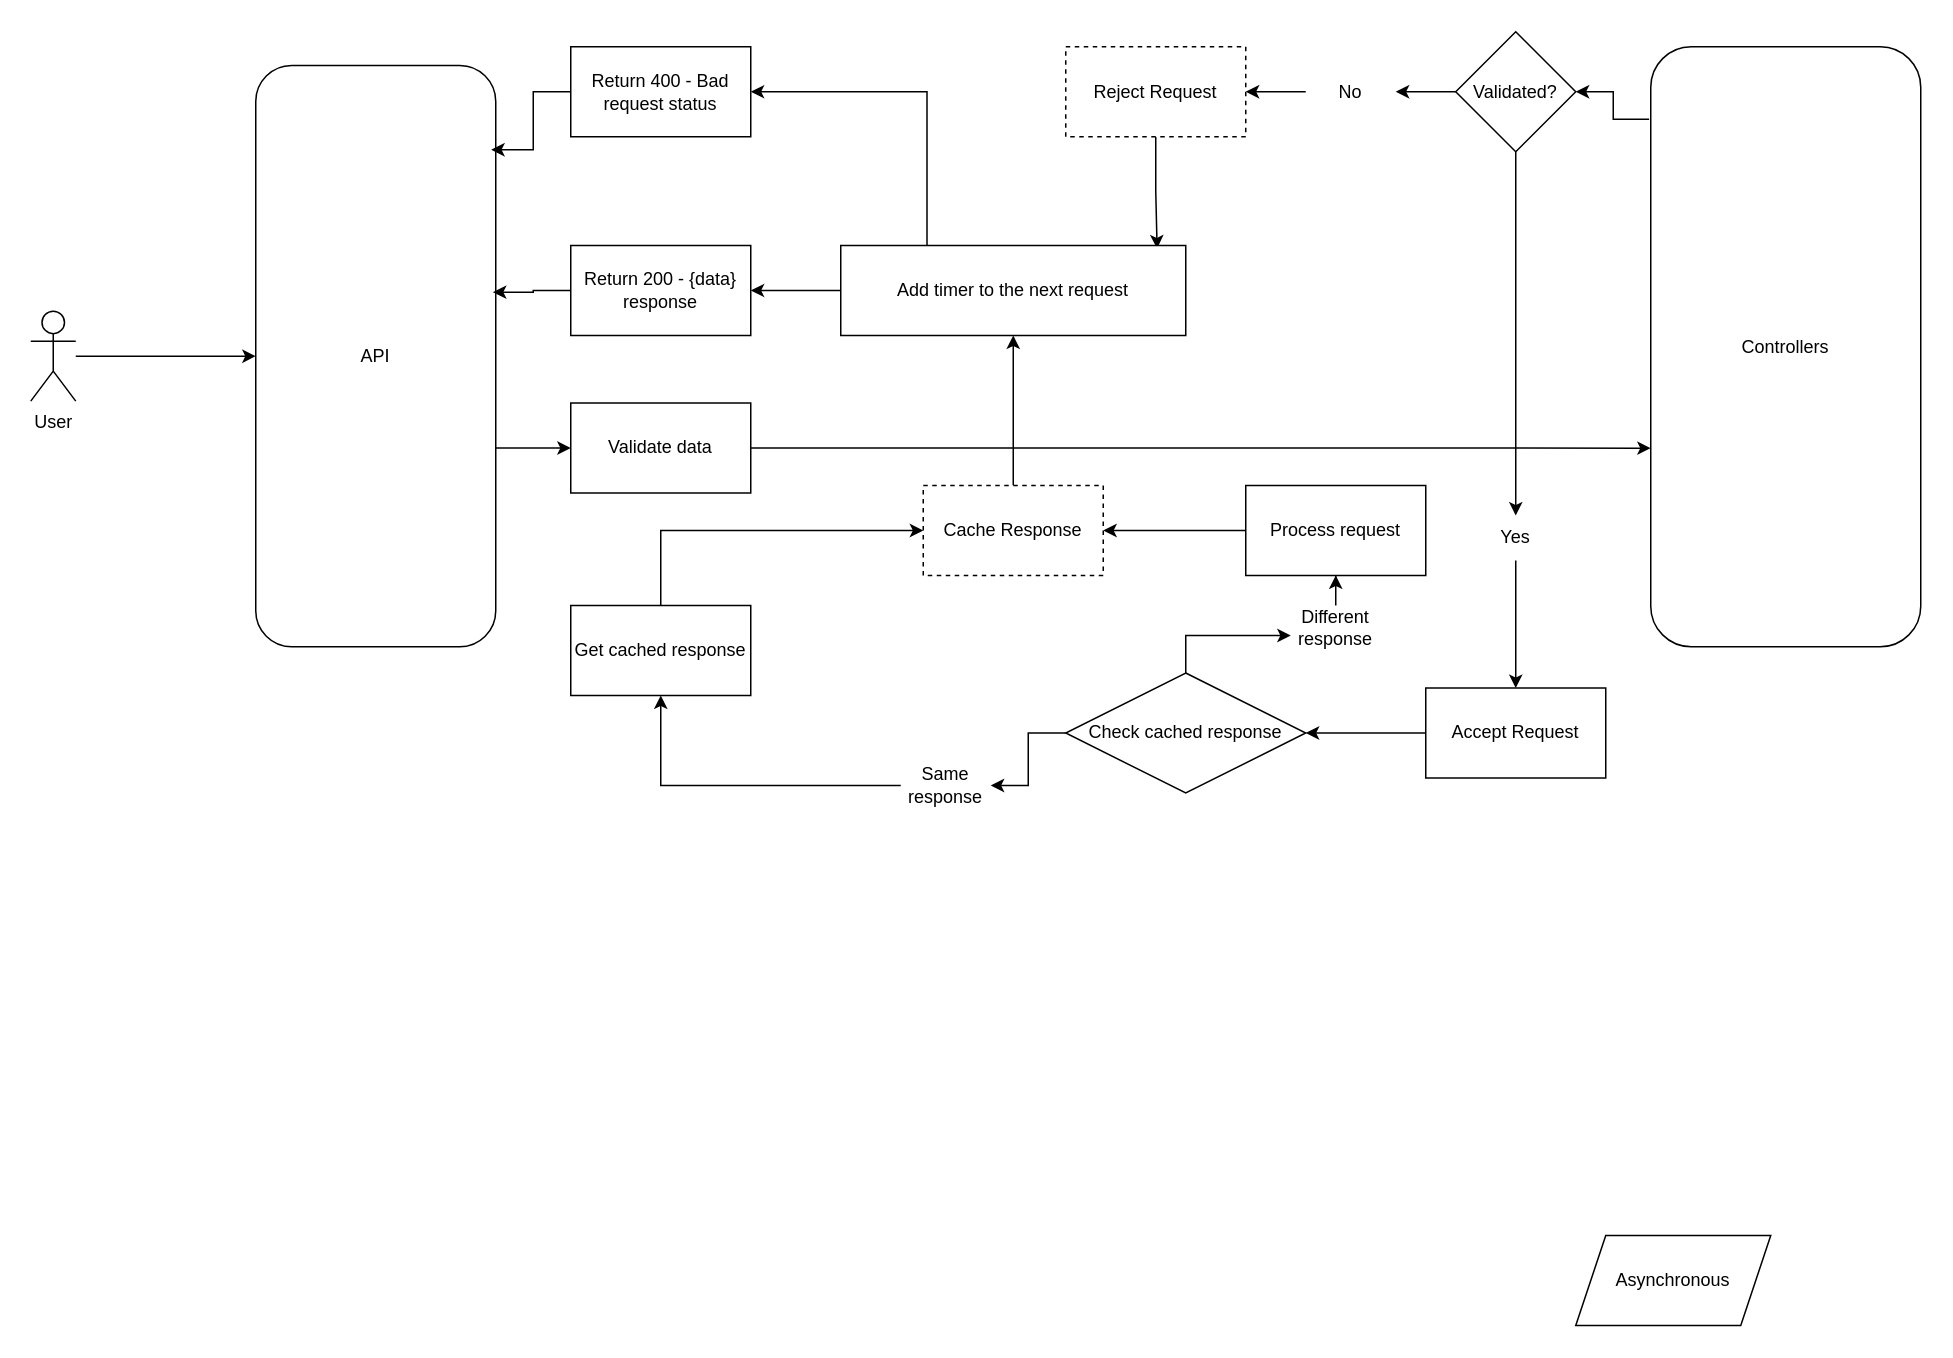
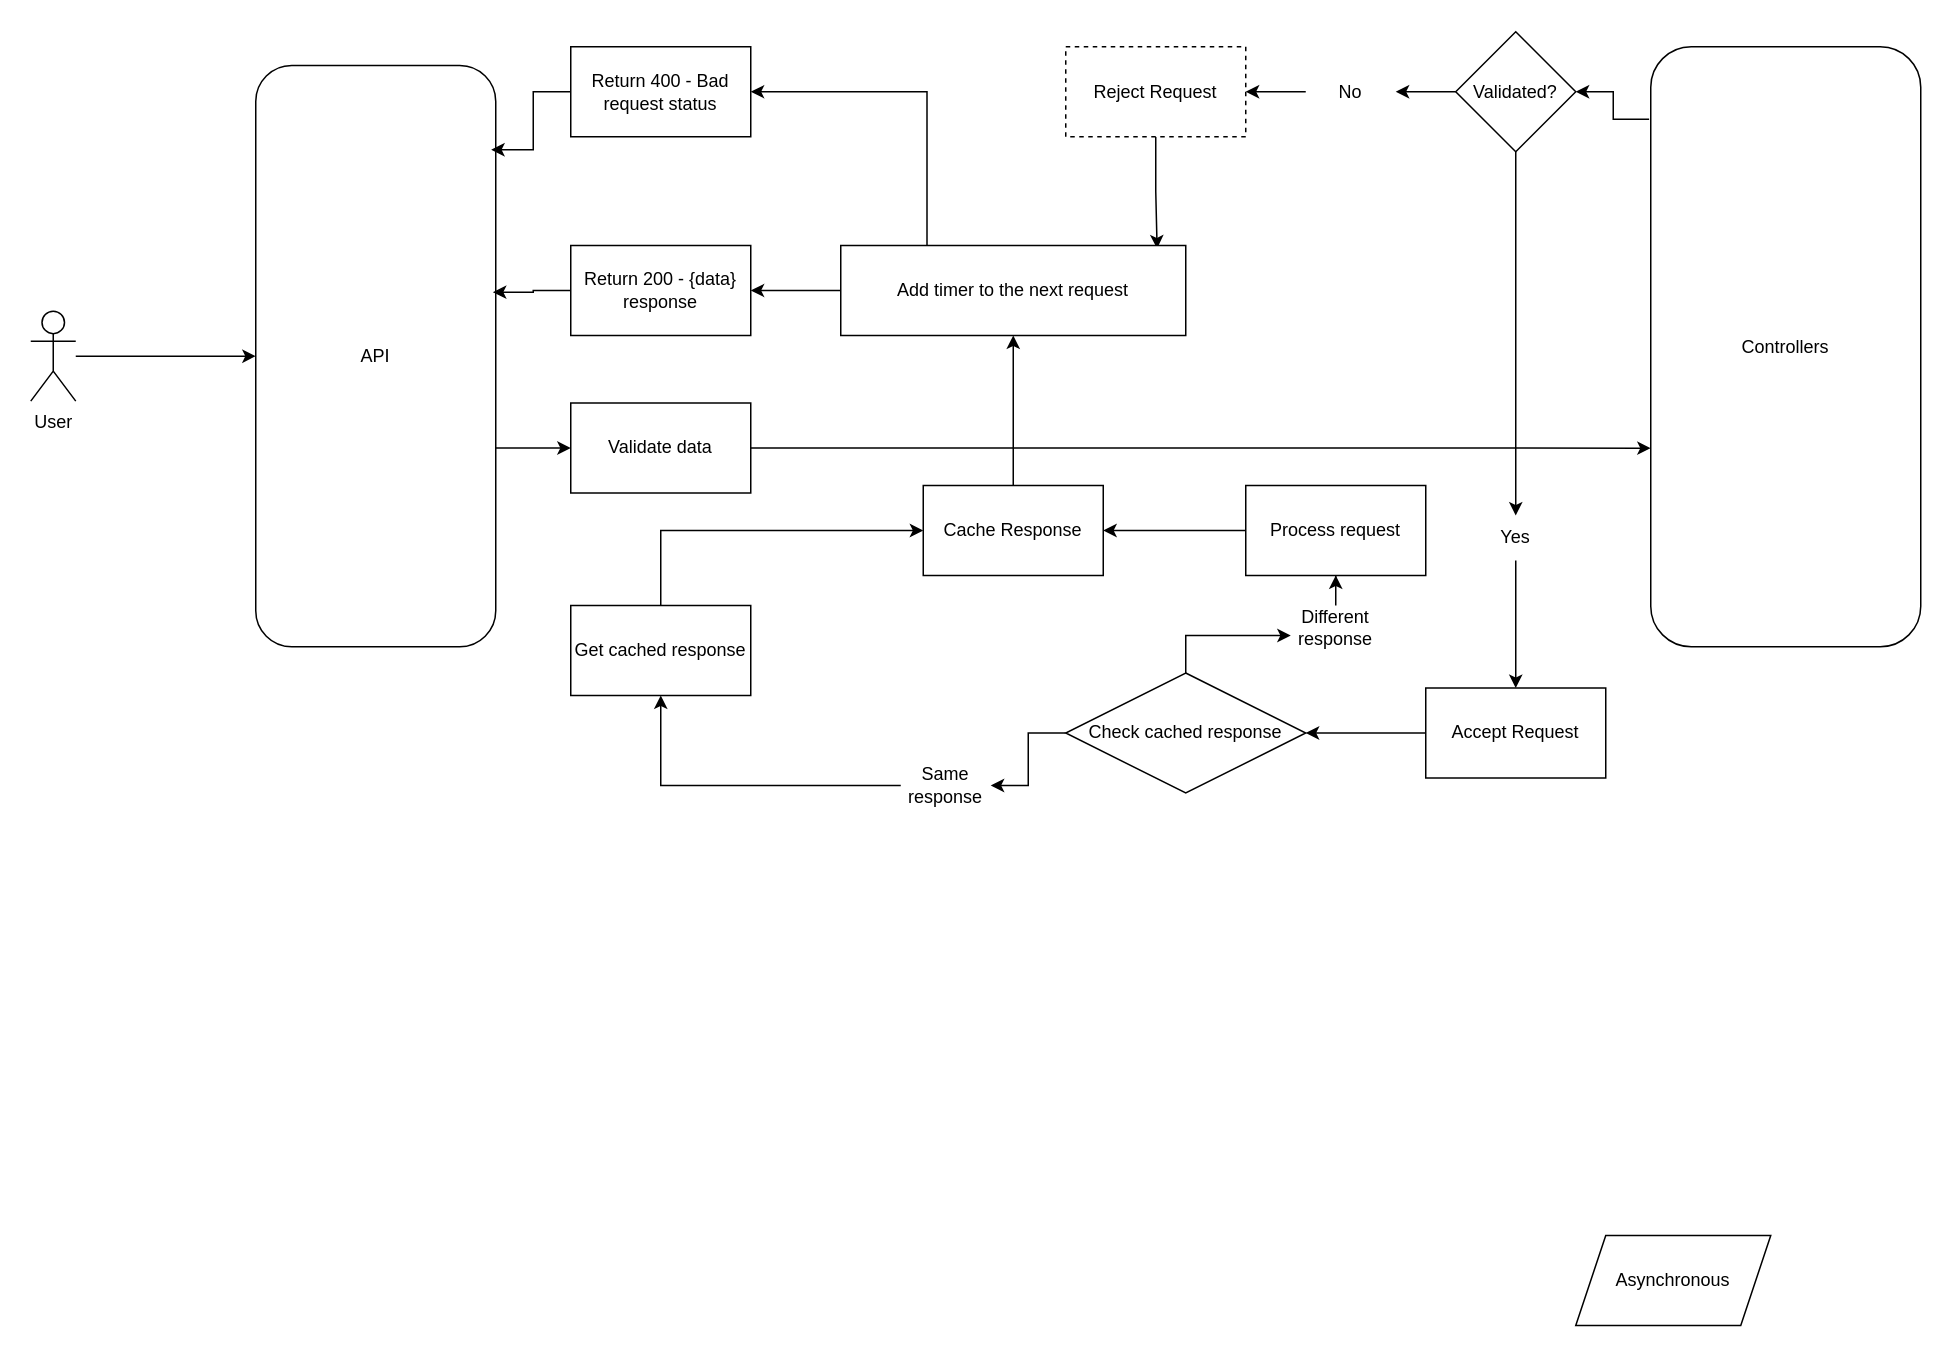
  <mxCell id="0" />
  <mxCell id="1" parent="0" />
  <mxCell id="2" value="" style="edgeStyle=orthogonalEdgeStyle;rounded=0;orthogonalLoop=1;jettySize=auto;html=1;entryX=0;entryY=0.669;entryDx=0;entryDy=0;entryPerimeter=0;" edge="1" parent="1" source="4" target="38"><mxGeometry relative="1" as="geometry"><mxPoint x="1110" y="173" as="targetPoint" /></mxGeometry></mxCell>
  <mxCell id="3" value="" style="edgeStyle=orthogonalEdgeStyle;rounded=0;orthogonalLoop=1;jettySize=auto;html=1;exitX=0;exitY=0.5;exitDx=0;exitDy=0;" edge="1" parent="1" source="19" target="34"><mxGeometry relative="1" as="geometry" /></mxCell>
  <mxCell id="4" value="Validate data" style="whiteSpace=wrap;html=1;" vertex="1" parent="1"><mxGeometry y="268" width="120" height="60" as="geometry" x="380" /></mxCell>
  <mxCell id="5" value="" style="edgeStyle=orthogonalEdgeStyle;rounded=0;orthogonalLoop=1;jettySize=auto;html=1;" edge="1" parent="1" source="23" target="19"><mxGeometry relative="1" as="geometry" /></mxCell>
  <mxCell id="6" value="Validated?" style="rhombus;whiteSpace=wrap;html=1;" vertex="1" parent="1"><mxGeometry x="970" y="20.5" width="80" height="80" as="geometry" /></mxCell>
  <mxCell id="7" style="edgeStyle=orthogonalEdgeStyle;rounded=0;orthogonalLoop=1;jettySize=auto;html=1;entryX=0.917;entryY=0.033;entryDx=0;entryDy=0;entryPerimeter=0;" edge="1" parent="1" source="8" target="12"><mxGeometry relative="1" as="geometry" /></mxCell>
  <mxCell id="8" value="Reject Request" style="whiteSpace=wrap;html=1;dashed=1;" vertex="1" parent="1"><mxGeometry x="710" y="30.5" width="120" height="60" as="geometry" /></mxCell>
  <mxCell id="9" value="" style="edgeStyle=orthogonalEdgeStyle;rounded=0;orthogonalLoop=1;jettySize=auto;html=1;entryX=1;entryY=0.5;entryDx=0;entryDy=0;" edge="1" parent="1" source="18" target="8"><mxGeometry relative="1" as="geometry"><mxPoint x="1040" y="413" as="sourcePoint" /><mxPoint x="1050" y="383" as="targetPoint" /></mxGeometry></mxCell>
  <mxCell id="10" style="edgeStyle=orthogonalEdgeStyle;rounded=0;orthogonalLoop=1;jettySize=auto;html=1;exitX=0.25;exitY=0;exitDx=0;exitDy=0;entryX=1;entryY=0.5;entryDx=0;entryDy=0;" edge="1" parent="1" source="12" target="21"><mxGeometry relative="1" as="geometry"><mxPoint x="577" y="83" as="targetPoint" /></mxGeometry></mxCell>
  <mxCell id="11" style="edgeStyle=orthogonalEdgeStyle;rounded=0;orthogonalLoop=1;jettySize=auto;html=1;entryX=1;entryY=0.5;entryDx=0;entryDy=0;" edge="1" parent="1" source="12" target="30"><mxGeometry relative="1" as="geometry"><mxPoint x="450" y="193" as="targetPoint" /></mxGeometry></mxCell>
  <mxCell id="12" value="Add timer to the next request" style="whiteSpace=wrap;html=1;" vertex="1" parent="1"><mxGeometry x="560" y="163" width="230" height="60" as="geometry" /></mxCell>
  <mxCell id="13" style="edgeStyle=orthogonalEdgeStyle;rounded=0;orthogonalLoop=1;jettySize=auto;html=1;exitX=0.988;exitY=0.658;exitDx=0;exitDy=0;exitPerimeter=0;" edge="1" parent="1" source="14" target="4"><mxGeometry relative="1" as="geometry"><mxPoint x="320" y="173" as="sourcePoint" /></mxGeometry></mxCell>
  <mxCell id="14" value="API" style="rounded=1;whiteSpace=wrap;html=1;" vertex="1" parent="1"><mxGeometry x="170" y="43" width="160" height="387.5" as="geometry" /></mxCell>
  <mxCell id="15" style="edgeStyle=orthogonalEdgeStyle;rounded=0;orthogonalLoop=1;jettySize=auto;html=1;" edge="1" parent="1" source="16" target="14"><mxGeometry relative="1" as="geometry" /></mxCell>
  <mxCell id="16" value="User" style="shape=umlActor;verticalLabelPosition=bottom;verticalAlign=top;html=1;outlineConnect=0;" vertex="1" parent="1"><mxGeometry x="20" y="206.75" width="30" height="60" as="geometry" /></mxCell>
  <mxCell id="17" value="" style="edgeStyle=orthogonalEdgeStyle;rounded=0;orthogonalLoop=1;jettySize=auto;html=1;entryX=1;entryY=0.5;entryDx=0;entryDy=0;" edge="1" parent="1" source="6" target="18"><mxGeometry relative="1" as="geometry"><mxPoint x="990" y="513" as="sourcePoint" /><mxPoint x="990" y="443" as="targetPoint" /></mxGeometry></mxCell>
  <mxCell id="18" value="No" style="text;html=1;align=center;verticalAlign=middle;whiteSpace=wrap;rounded=0;" vertex="1" parent="1"><mxGeometry x="870" y="45.5" width="60" height="30" as="geometry" /></mxCell>
  <mxCell id="19" value="Accept Request" style="whiteSpace=wrap;html=1;" vertex="1" parent="1"><mxGeometry x="950" y="458" width="120" height="60" as="geometry" /></mxCell>
  <mxCell id="20" style="edgeStyle=orthogonalEdgeStyle;rounded=0;orthogonalLoop=1;jettySize=auto;html=1;entryX=0.981;entryY=0.145;entryDx=0;entryDy=0;entryPerimeter=0;" edge="1" parent="1" source="21" target="14"><mxGeometry relative="1" as="geometry" /></mxCell>
  <mxCell id="21" value="Return 400 - Bad request status" style="whiteSpace=wrap;html=1;" vertex="1" parent="1"><mxGeometry y="30.5" width="120" height="60" as="geometry" x="380" /></mxCell>
  <mxCell id="22" value="" style="edgeStyle=orthogonalEdgeStyle;rounded=0;orthogonalLoop=1;jettySize=auto;html=1;" edge="1" parent="1" source="6" target="23"><mxGeometry relative="1" as="geometry"><mxPoint x="990" y="593" as="sourcePoint" /><mxPoint x="990" y="683" as="targetPoint" /></mxGeometry></mxCell>
  <mxCell id="23" value="Yes" style="text;html=1;align=center;verticalAlign=middle;whiteSpace=wrap;rounded=0;" vertex="1" parent="1"><mxGeometry x="980" y="343" width="60" height="30" as="geometry" /></mxCell>
  <mxCell id="24" style="edgeStyle=orthogonalEdgeStyle;rounded=0;orthogonalLoop=1;jettySize=auto;html=1;" edge="1" parent="1" source="25" target="27"><mxGeometry relative="1" as="geometry" /></mxCell>
  <mxCell id="25" value="Process request" style="whiteSpace=wrap;html=1;" vertex="1" parent="1"><mxGeometry x="830" y="323" width="120" height="60" as="geometry" /></mxCell>
  <mxCell id="26" style="edgeStyle=orthogonalEdgeStyle;rounded=0;orthogonalLoop=1;jettySize=auto;html=1;" edge="1" parent="1" source="27" target="12"><mxGeometry relative="1" as="geometry" /></mxCell>
- <mxCell id="27" value="Cache Response" style="whiteSpace=wrap;html=1;dashed=1;" vertex="1" parent="1"><mxGeometry x="615" y="323" width="120" height="60" as="geometry" /></mxCell>
+ <mxCell id="27" value="Cache Response" style="whiteSpace=wrap;html=1;" vertex="1" parent="1"><mxGeometry x="615" y="323" width="120" height="60" as="geometry" /></mxCell>
  <mxCell id="28" value="Asynchronous" style="shape=parallelogram;perimeter=parallelogramPerimeter;whiteSpace=wrap;html=1;fixedSize=1;" vertex="1" parent="1"><mxGeometry x="1050" y="823" width="130" height="60" as="geometry" /></mxCell>
  <mxCell id="29" style="edgeStyle=orthogonalEdgeStyle;rounded=0;orthogonalLoop=1;jettySize=auto;html=1;entryX=0.988;entryY=0.39;entryDx=0;entryDy=0;entryPerimeter=0;" edge="1" parent="1" source="30" target="14"><mxGeometry relative="1" as="geometry" /></mxCell>
  <mxCell id="30" value="Return 200 - {data} response" style="whiteSpace=wrap;html=1;" vertex="1" parent="1"><mxGeometry y="163" width="120" height="60" as="geometry" x="380" /></mxCell>
  <mxCell id="31" value="" style="edgeStyle=orthogonalEdgeStyle;rounded=0;orthogonalLoop=1;jettySize=auto;html=1;" edge="1" parent="1" source="40" target="36"><mxGeometry relative="1" as="geometry" /></mxCell>
  <mxCell id="32" style="edgeStyle=orthogonalEdgeStyle;rounded=0;orthogonalLoop=1;jettySize=auto;html=1;entryX=0.5;entryY=1;entryDx=0;entryDy=0;" edge="1" parent="1" source="41" target="25"><mxGeometry relative="1" as="geometry" /></mxCell>
  <mxCell id="33" style="edgeStyle=orthogonalEdgeStyle;rounded=0;orthogonalLoop=1;jettySize=auto;html=1;entryX=0;entryY=0.667;entryDx=0;entryDy=0;entryPerimeter=0;" edge="1" parent="1" source="34" target="41"><mxGeometry relative="1" as="geometry"><mxPoint x="850" y="423" as="targetPoint" /></mxGeometry></mxCell>
  <mxCell id="34" value="Check cached response" style="rhombus;whiteSpace=wrap;html=1;" vertex="1" parent="1"><mxGeometry x="710" y="448" width="160" height="80" as="geometry" /></mxCell>
  <mxCell id="35" style="edgeStyle=orthogonalEdgeStyle;rounded=0;orthogonalLoop=1;jettySize=auto;html=1;entryX=0;entryY=0.5;entryDx=0;entryDy=0;exitX=0.5;exitY=0;exitDx=0;exitDy=0;" edge="1" parent="1" source="36" target="27"><mxGeometry relative="1" as="geometry" /></mxCell>
  <mxCell id="36" value="Get cached response" style="whiteSpace=wrap;html=1;" vertex="1" parent="1"><mxGeometry y="403" width="120" height="60" as="geometry" x="380" /></mxCell>
  <mxCell id="37" style="edgeStyle=orthogonalEdgeStyle;rounded=0;orthogonalLoop=1;jettySize=auto;html=1;entryX=1;entryY=0.5;entryDx=0;entryDy=0;exitX=-0.006;exitY=0.121;exitDx=0;exitDy=0;exitPerimeter=0;" edge="1" parent="1" source="38" target="6"><mxGeometry relative="1" as="geometry" /></mxCell>
  <mxCell id="38" value="Controllers" style="rounded=1;whiteSpace=wrap;html=1;" vertex="1" parent="1"><mxGeometry x="1100" y="30.5" width="180" height="400" as="geometry" /></mxCell>
  <mxCell id="39" value="" style="edgeStyle=orthogonalEdgeStyle;rounded=0;orthogonalLoop=1;jettySize=auto;html=1;" edge="1" parent="1" source="34" target="40"><mxGeometry relative="1" as="geometry"><mxPoint x="710" y="473" as="sourcePoint" /><mxPoint x="550" y="503" as="targetPoint" /></mxGeometry></mxCell>
  <mxCell id="40" value="Same response" style="text;html=1;align=center;verticalAlign=middle;whiteSpace=wrap;rounded=0;" vertex="1" parent="1"><mxGeometry x="600" y="508" width="60" height="30" as="geometry" /></mxCell>
  <mxCell id="41" value="Different response" style="text;html=1;align=center;verticalAlign=middle;whiteSpace=wrap;rounded=0;" vertex="1" parent="1"><mxGeometry x="860" y="403" width="60" height="30" as="geometry" /></mxCell>
